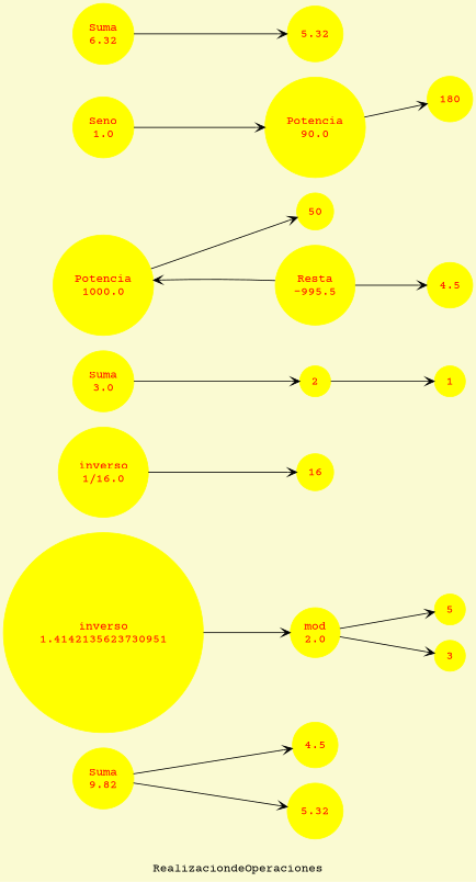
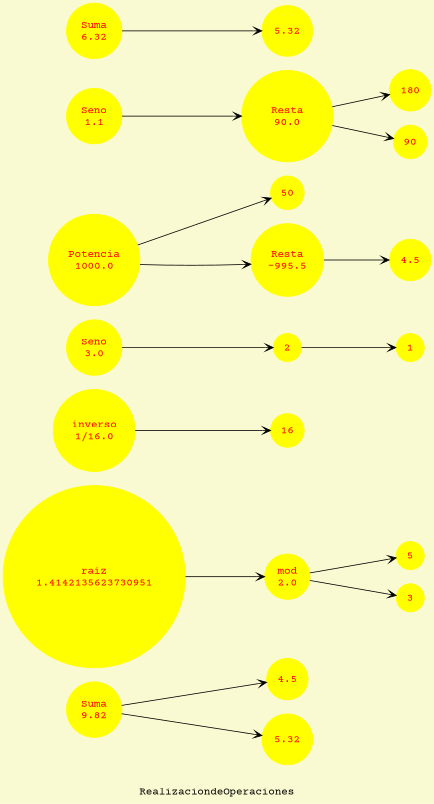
  digraph {
    bgcolor=lightgoldenrodyellow
    fontname="Courier Prime"
    label=RealizaciondeOperaciones
    rankdir=LR
    ranksep=1
    node [color=Yellow fontcolor=Red fontname="Courier Prime" shape=circle style=filled]
    edge [arrowhead=vee fontname="Courier Prime"]
    n1 [label="Suma\n9.82"]
    n2 [label=4.5]
    n3 [label=5.32]
    n4 [label="mod\n2.0"]
    n5 [label=5]
    n6 [label=3]
-   n7 [label="inverso\n1.4142135623730951"]
+   n7 [label="raiz\n1.4142135623730951"]
    n8 [label="inverso\n1/16.0"]
    n9 [label=16]
-   n10 [label="Suma\n3.0"]
+   n10 [label="Seno\n3.0"]
    n11 [label=2]
    n12 [label=1]
    n13 [label="Potencia\n1000.0"]
    n14 [label=50]
    n15 [label="Resta\n-995.5"]
    n16 [label=4.5]
-   n17 [label="Potencia\n90.0"]
+   n17 [label="Resta\n90.0"]
    n18 [label=180]
-   n20 [label="Seno\n1.0"]
+   n19 [label=90]
+   n20 [label="Seno\n1.1"]
    n21 [label="Suma\n6.32"]
    n22 [label=5.32]
    n1 -> n2
    n1 -> n3
    n4 -> n5
    n4 -> n6
    n7 -> n4
    n8 -> n9
    n10 -> n11
    n11 -> n12
    n13 -> n14
-   n15 -> n13
+   n13 -> n15
    n15 -> n16
    n17 -> n18
+   n17 -> n19
    n20 -> n17
    n21 -> n22
  }
